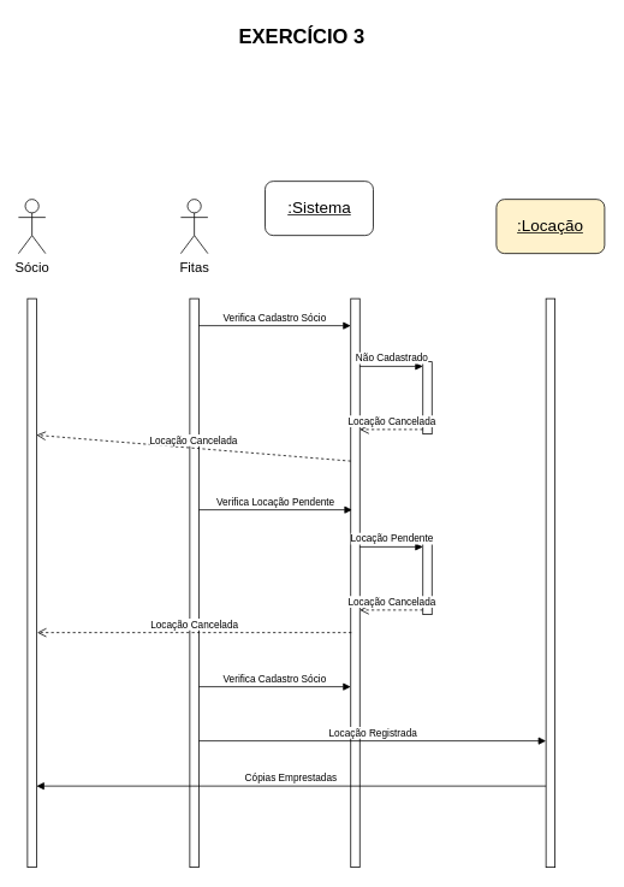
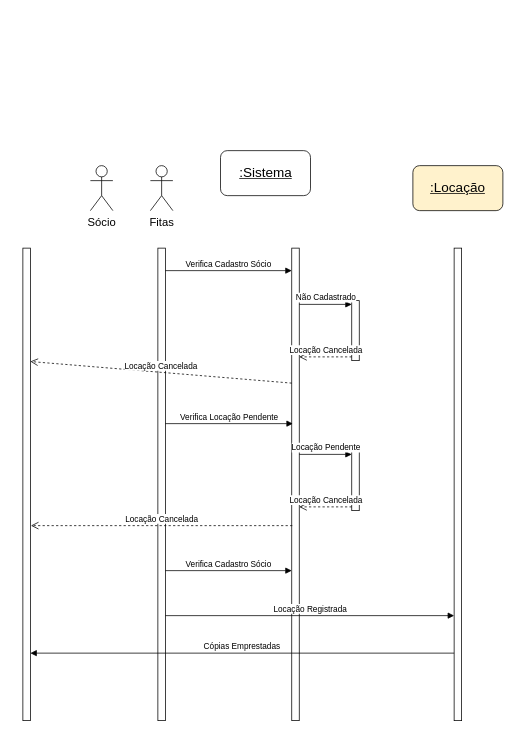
  <mxCell id="0" />
  <mxCell id="1" parent="0" />
- <mxCell id="2" value="&lt;font style=&quot;font-size: 22px;&quot;&gt;&lt;b&gt;EXERCÍCIO 3&lt;/b&gt;&lt;/font&gt;" style="text;html=1;align=center;verticalAlign=middle;resizable=0;points=[];autosize=1;strokeColor=none;fillColor=none;" vertex="1" parent="1"><mxGeometry x="254" y="20" width="160" height="40" as="geometry" /></mxCell>
- <mxCell id="3" value="&lt;font style=&quot;font-size: 15px;&quot;&gt;Sócio&lt;/font&gt;" style="shape=umlActor;verticalLabelPosition=bottom;verticalAlign=top;html=1;outlineConnect=0;" vertex="1" parent="1"><mxGeometry x="20" y="220" width="30" height="60" as="geometry" /></mxCell>
+ <mxCell id="3" value="&lt;font style=&quot;font-size: 15px;&quot;&gt;Sócio&lt;/font&gt;" style="shape=umlActor;verticalLabelPosition=bottom;verticalAlign=top;html=1;outlineConnect=0;" vertex="1" parent="1"><mxGeometry x="120" y="220" width="30" height="60" as="geometry" /></mxCell>
  <mxCell id="4" value="&lt;font style=&quot;font-size: 15px;&quot;&gt;Fitas&lt;/font&gt;" style="shape=umlActor;verticalLabelPosition=bottom;verticalAlign=top;html=1;outlineConnect=0;" vertex="1" parent="1"><mxGeometry x="200" y="220" width="30" height="60" as="geometry" /></mxCell>
  <mxCell id="5" value="&lt;u&gt;&lt;font style=&quot;font-size: 18px;&quot;&gt;:Sistema&lt;/font&gt;&lt;/u&gt;" style="rounded=1;whiteSpace=wrap;html=1;" vertex="1" parent="1"><mxGeometry x="293.5" y="200" width="120" height="60" as="geometry" /></mxCell>
  <mxCell id="6" value="&lt;u&gt;&lt;font style=&quot;font-size: 18px;&quot;&gt;:Locação&lt;/font&gt;&lt;/u&gt;" style="rounded=1;whiteSpace=wrap;html=1;fillColor=#fff2cc;" vertex="1" parent="1"><mxGeometry x="550" y="220" width="120" height="60" as="geometry" /></mxCell>
  <mxCell id="7" value="" style="html=1;points=[[0,0,0,0,5],[0,1,0,0,-5],[1,0,0,0,5],[1,1,0,0,-5]];perimeter=orthogonalPerimeter;outlineConnect=0;targetShapes=umlLifeline;portConstraint=eastwest;newEdgeStyle={&quot;curved&quot;:0,&quot;rounded&quot;:0};" vertex="1" parent="1"><mxGeometry x="30" y="330" width="10" height="630" as="geometry" /></mxCell>
  <mxCell id="8" value="" style="html=1;points=[[0,0,0,0,5],[0,1,0,0,-5],[1,0,0,0,5],[1,1,0,0,-5]];perimeter=orthogonalPerimeter;outlineConnect=0;targetShapes=umlLifeline;portConstraint=eastwest;newEdgeStyle={&quot;curved&quot;:0,&quot;rounded&quot;:0};" vertex="1" parent="1"><mxGeometry x="210" y="330" width="10" height="630" as="geometry" /></mxCell>
  <mxCell id="9" value="" style="html=1;points=[[0,0,0,0,5],[0,1,0,0,-5],[1,0,0,0,5],[1,1,0,0,-5]];perimeter=orthogonalPerimeter;outlineConnect=0;targetShapes=umlLifeline;portConstraint=eastwest;newEdgeStyle={&quot;curved&quot;:0,&quot;rounded&quot;:0};" vertex="1" parent="1"><mxGeometry x="388.5" y="330" width="10" height="630" as="geometry" /></mxCell>
  <mxCell id="10" value="" style="html=1;points=[[0,0,0,0,5],[0,1,0,0,-5],[1,0,0,0,5],[1,1,0,0,-5]];perimeter=orthogonalPerimeter;outlineConnect=0;targetShapes=umlLifeline;portConstraint=eastwest;newEdgeStyle={&quot;curved&quot;:0,&quot;rounded&quot;:0};" vertex="1" parent="1"><mxGeometry x="605" y="330" width="10" height="630" as="geometry" /></mxCell>
  <mxCell id="11" value="Verifica Cadastro Sócio" style="html=1;verticalAlign=bottom;endArrow=block;curved=0;rounded=0;" edge="1" parent="1"><mxGeometry x="-0.001" width="80" relative="1" as="geometry"><mxPoint x="220" y="360" as="sourcePoint" /><mxPoint x="388.5" y="360" as="targetPoint" /><mxPoint as="offset" /></mxGeometry></mxCell>
  <mxCell id="12" value="" style="html=1;points=[[0,0,0,0,5],[0,1,0,0,-5],[1,0,0,0,5],[1,1,0,0,-5]];perimeter=orthogonalPerimeter;outlineConnect=0;targetShapes=umlLifeline;portConstraint=eastwest;newEdgeStyle={&quot;curved&quot;:0,&quot;rounded&quot;:0};" vertex="1" parent="1"><mxGeometry x="468.5" y="400" width="10" height="80" as="geometry" /></mxCell>
  <mxCell id="13" value="Não Cadastrado" style="html=1;verticalAlign=bottom;endArrow=block;curved=0;rounded=0;entryX=0;entryY=0;entryDx=0;entryDy=5;" edge="1" target="12" parent="1"><mxGeometry relative="1" as="geometry"><mxPoint x="398.5" y="405" as="sourcePoint" /></mxGeometry></mxCell>
  <mxCell id="14" value="Locação Cancelada" style="html=1;verticalAlign=bottom;endArrow=open;dashed=1;endSize=8;curved=0;rounded=0;exitX=0;exitY=1;exitDx=0;exitDy=-5;" edge="1" source="12" parent="1"><mxGeometry relative="1" as="geometry"><mxPoint x="398.5" y="475" as="targetPoint" /></mxGeometry></mxCell>
  <mxCell id="15" value="Verifica Locação Pendente" style="html=1;verticalAlign=bottom;endArrow=block;curved=0;rounded=0;" edge="1" parent="1"><mxGeometry x="-0.001" width="80" relative="1" as="geometry"><mxPoint x="220" y="564" as="sourcePoint" /><mxPoint x="390" y="564" as="targetPoint" /><mxPoint as="offset" /></mxGeometry></mxCell>
  <mxCell id="16" value="" style="html=1;points=[[0,0,0,0,5],[0,1,0,0,-5],[1,0,0,0,5],[1,1,0,0,-5]];perimeter=orthogonalPerimeter;outlineConnect=0;targetShapes=umlLifeline;portConstraint=eastwest;newEdgeStyle={&quot;curved&quot;:0,&quot;rounded&quot;:0};" vertex="1" parent="1"><mxGeometry x="468.5" y="600" width="10" height="80" as="geometry" /></mxCell>
  <mxCell id="17" value="Locação Pendente" style="html=1;verticalAlign=bottom;endArrow=block;curved=0;rounded=0;entryX=0;entryY=0;entryDx=0;entryDy=5;" edge="1" parent="1" target="16"><mxGeometry relative="1" as="geometry"><mxPoint x="398.5" y="605" as="sourcePoint" /></mxGeometry></mxCell>
  <mxCell id="18" value="Locação Cancelada" style="html=1;verticalAlign=bottom;endArrow=open;dashed=1;endSize=8;curved=0;rounded=0;exitX=0;exitY=1;exitDx=0;exitDy=-5;" edge="1" parent="1" source="16"><mxGeometry relative="1" as="geometry"><mxPoint x="398.5" y="675" as="targetPoint" /></mxGeometry></mxCell>
  <mxCell id="19" value="Locação Cancelada" style="html=1;verticalAlign=bottom;endArrow=open;dashed=1;endSize=8;curved=0;rounded=0;entryX=1;entryY=0.24;entryDx=0;entryDy=0;entryPerimeter=0;" edge="1" parent="1" target="7"><mxGeometry relative="1" as="geometry"><mxPoint x="388.5" y="510" as="sourcePoint" /><mxPoint x="308.5" y="510" as="targetPoint" /></mxGeometry></mxCell>
  <mxCell id="20" value="Locação Cancelada" style="html=1;verticalAlign=bottom;endArrow=open;dashed=1;endSize=8;curved=0;rounded=0;entryX=1;entryY=0.24;entryDx=0;entryDy=0;entryPerimeter=0;" edge="1" parent="1"><mxGeometry relative="1" as="geometry"><mxPoint x="389.25" y="700" as="sourcePoint" /><mxPoint x="40.75" y="700" as="targetPoint" /></mxGeometry></mxCell>
  <mxCell id="21" value="Verifica Cadastro Sócio" style="html=1;verticalAlign=bottom;endArrow=block;curved=0;rounded=0;" edge="1" parent="1"><mxGeometry x="-0.001" width="80" relative="1" as="geometry"><mxPoint x="220" y="760" as="sourcePoint" /><mxPoint x="388.5" y="760" as="targetPoint" /><mxPoint as="offset" /></mxGeometry></mxCell>
  <mxCell id="22" value="Locação Registrada" style="html=1;verticalAlign=bottom;endArrow=block;curved=0;rounded=0;" edge="1" parent="1" target="10"><mxGeometry width="80" relative="1" as="geometry"><mxPoint x="220" y="820" as="sourcePoint" /><mxPoint x="300" y="820" as="targetPoint" /></mxGeometry></mxCell>
  <mxCell id="23" value="Cópias Emprestadas" style="html=1;verticalAlign=bottom;endArrow=block;curved=0;rounded=0;" edge="1" parent="1" target="7"><mxGeometry width="80" relative="1" as="geometry"><mxPoint x="605" y="870" as="sourcePoint" /><mxPoint x="445" y="870" as="targetPoint" /></mxGeometry></mxCell>
